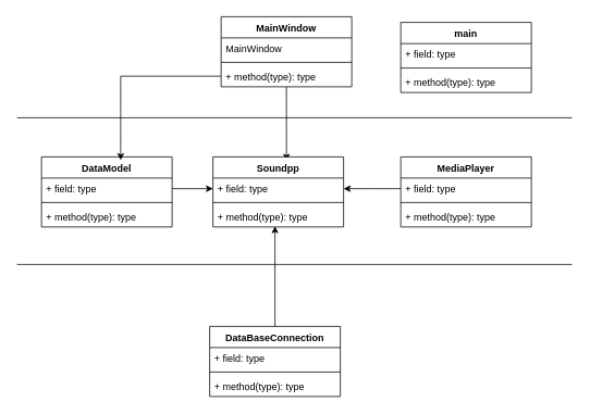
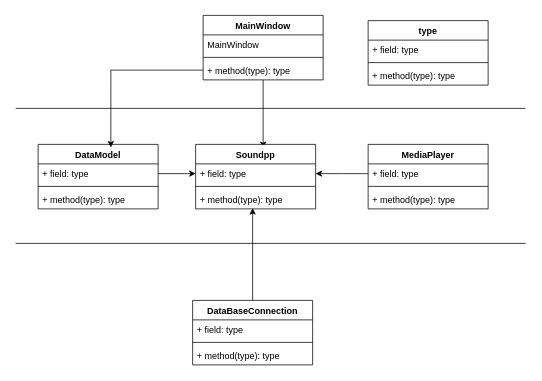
  <mxCell id="0" />
  <mxCell id="1" parent="0" />
  <mxCell id="2" style="edgeStyle=orthogonalEdgeStyle;rounded=0;orthogonalLoop=1;jettySize=auto;html=1;entryX=0.563;entryY=0.058;entryDx=0;entryDy=0;entryPerimeter=0;" edge="1" parent="1" source="3" target="12"><mxGeometry relative="1" as="geometry" /></mxCell>
  <mxCell id="3" value="MainWindow" style="swimlane;fontStyle=1;align=center;verticalAlign=top;childLayout=stackLayout;horizontal=1;startSize=26;horizontalStack=0;resizeParent=1;resizeParentMax=0;resizeLast=0;collapsible=1;marginBottom=0;" vertex="1" parent="1"><mxGeometry x="270" y="20" width="160" height="86" as="geometry" /></mxCell>
  <mxCell id="4" value="MainWindow&#10;" style="text;strokeColor=none;fillColor=none;align=left;verticalAlign=top;spacingLeft=4;spacingRight=4;overflow=hidden;rotatable=0;points=[[0,0.5],[1,0.5]];portConstraint=eastwest;" vertex="1" parent="3"><mxGeometry y="26" width="160" height="26" as="geometry" /></mxCell>
  <mxCell id="5" value="" style="line;strokeWidth=1;fillColor=none;align=left;verticalAlign=middle;spacingTop=-1;spacingLeft=3;spacingRight=3;rotatable=0;labelPosition=right;points=[];portConstraint=eastwest;" vertex="1" parent="3"><mxGeometry y="52" width="160" height="8" as="geometry" /></mxCell>
  <mxCell id="6" value="+ method(type): type" style="text;strokeColor=none;fillColor=none;align=left;verticalAlign=top;spacingLeft=4;spacingRight=4;overflow=hidden;rotatable=0;points=[[0,0.5],[1,0.5]];portConstraint=eastwest;" vertex="1" parent="3"><mxGeometry y="60" width="160" height="26" as="geometry" /></mxCell>
  <mxCell id="7" value="DataModel" style="swimlane;fontStyle=1;align=center;verticalAlign=top;childLayout=stackLayout;horizontal=1;startSize=26;horizontalStack=0;resizeParent=1;resizeParentMax=0;resizeLast=0;collapsible=1;marginBottom=0;" vertex="1" parent="1"><mxGeometry x="50" y="192" width="160" height="86" as="geometry" /></mxCell>
  <mxCell id="8" value="+ field: type" style="text;strokeColor=none;fillColor=none;align=left;verticalAlign=top;spacingLeft=4;spacingRight=4;overflow=hidden;rotatable=0;points=[[0,0.5],[1,0.5]];portConstraint=eastwest;" vertex="1" parent="7"><mxGeometry y="26" width="160" height="26" as="geometry" /></mxCell>
  <mxCell id="9" value="" style="line;strokeWidth=1;fillColor=none;align=left;verticalAlign=middle;spacingTop=-1;spacingLeft=3;spacingRight=3;rotatable=0;labelPosition=right;points=[];portConstraint=eastwest;" vertex="1" parent="7"><mxGeometry y="52" width="160" height="8" as="geometry" /></mxCell>
  <mxCell id="10" value="+ method(type): type" style="text;strokeColor=none;fillColor=none;align=left;verticalAlign=top;spacingLeft=4;spacingRight=4;overflow=hidden;rotatable=0;points=[[0,0.5],[1,0.5]];portConstraint=eastwest;" vertex="1" parent="7"><mxGeometry y="60" width="160" height="26" as="geometry" /></mxCell>
  <mxCell id="11" value="" style="line;strokeWidth=1;fillColor=none;align=left;verticalAlign=middle;spacingTop=-1;spacingLeft=3;spacingRight=3;rotatable=0;labelPosition=right;points=[];portConstraint=eastwest;" vertex="1" parent="1"><mxGeometry x="20" y="140" width="680" height="8" as="geometry" /></mxCell>
  <mxCell id="12" value="Soundpp&#10;" style="swimlane;fontStyle=1;align=center;verticalAlign=top;childLayout=stackLayout;horizontal=1;startSize=26;horizontalStack=0;resizeParent=1;resizeParentMax=0;resizeLast=0;collapsible=1;marginBottom=0;" vertex="1" parent="1"><mxGeometry x="260" y="192" width="160" height="86" as="geometry" /></mxCell>
  <mxCell id="13" value="+ field: type" style="text;strokeColor=none;fillColor=none;align=left;verticalAlign=top;spacingLeft=4;spacingRight=4;overflow=hidden;rotatable=0;points=[[0,0.5],[1,0.5]];portConstraint=eastwest;" vertex="1" parent="12"><mxGeometry y="26" width="160" height="26" as="geometry" /></mxCell>
  <mxCell id="14" value="" style="line;strokeWidth=1;fillColor=none;align=left;verticalAlign=middle;spacingTop=-1;spacingLeft=3;spacingRight=3;rotatable=0;labelPosition=right;points=[];portConstraint=eastwest;" vertex="1" parent="12"><mxGeometry y="52" width="160" height="8" as="geometry" /></mxCell>
  <mxCell id="15" value="+ method(type): type" style="text;strokeColor=none;fillColor=none;align=left;verticalAlign=top;spacingLeft=4;spacingRight=4;overflow=hidden;rotatable=0;points=[[0,0.5],[1,0.5]];portConstraint=eastwest;" vertex="1" parent="12"><mxGeometry y="60" width="160" height="26" as="geometry" /></mxCell>
  <mxCell id="16" style="edgeStyle=orthogonalEdgeStyle;rounded=0;orthogonalLoop=1;jettySize=auto;html=1;exitX=0.5;exitY=0;exitDx=0;exitDy=0;entryX=0.475;entryY=0.962;entryDx=0;entryDy=0;entryPerimeter=0;" edge="1" parent="1" source="17" target="15"><mxGeometry relative="1" as="geometry" /></mxCell>
  <mxCell id="17" value="DataBaseConnection&#10;" style="swimlane;fontStyle=1;align=center;verticalAlign=top;childLayout=stackLayout;horizontal=1;startSize=26;horizontalStack=0;resizeParent=1;resizeParentMax=0;resizeLast=0;collapsible=1;marginBottom=0;" vertex="1" parent="1"><mxGeometry x="256" y="400" width="160" height="86" as="geometry" /></mxCell>
  <mxCell id="18" value="+ field: type" style="text;strokeColor=none;fillColor=none;align=left;verticalAlign=top;spacingLeft=4;spacingRight=4;overflow=hidden;rotatable=0;points=[[0,0.5],[1,0.5]];portConstraint=eastwest;" vertex="1" parent="17"><mxGeometry y="26" width="160" height="26" as="geometry" /></mxCell>
  <mxCell id="19" value="" style="line;strokeWidth=1;fillColor=none;align=left;verticalAlign=middle;spacingTop=-1;spacingLeft=3;spacingRight=3;rotatable=0;labelPosition=right;points=[];portConstraint=eastwest;" vertex="1" parent="17"><mxGeometry y="52" width="160" height="8" as="geometry" /></mxCell>
  <mxCell id="20" value="+ method(type): type" style="text;strokeColor=none;fillColor=none;align=left;verticalAlign=top;spacingLeft=4;spacingRight=4;overflow=hidden;rotatable=0;points=[[0,0.5],[1,0.5]];portConstraint=eastwest;" vertex="1" parent="17"><mxGeometry y="60" width="160" height="26" as="geometry" /></mxCell>
  <mxCell id="21" value="MediaPlayer&#10;" style="swimlane;fontStyle=1;align=center;verticalAlign=top;childLayout=stackLayout;horizontal=1;startSize=26;horizontalStack=0;resizeParent=1;resizeParentMax=0;resizeLast=0;collapsible=1;marginBottom=0;" vertex="1" parent="1"><mxGeometry x="490" y="192" width="160" height="86" as="geometry" /></mxCell>
  <mxCell id="22" value="+ field: type" style="text;strokeColor=none;fillColor=none;align=left;verticalAlign=top;spacingLeft=4;spacingRight=4;overflow=hidden;rotatable=0;points=[[0,0.5],[1,0.5]];portConstraint=eastwest;" vertex="1" parent="21"><mxGeometry y="26" width="160" height="26" as="geometry" /></mxCell>
  <mxCell id="23" value="" style="line;strokeWidth=1;fillColor=none;align=left;verticalAlign=middle;spacingTop=-1;spacingLeft=3;spacingRight=3;rotatable=0;labelPosition=right;points=[];portConstraint=eastwest;" vertex="1" parent="21"><mxGeometry y="52" width="160" height="8" as="geometry" /></mxCell>
  <mxCell id="24" value="+ method(type): type" style="text;strokeColor=none;fillColor=none;align=left;verticalAlign=top;spacingLeft=4;spacingRight=4;overflow=hidden;rotatable=0;points=[[0,0.5],[1,0.5]];portConstraint=eastwest;" vertex="1" parent="21"><mxGeometry y="60" width="160" height="26" as="geometry" /></mxCell>
  <mxCell id="25" style="edgeStyle=orthogonalEdgeStyle;rounded=0;orthogonalLoop=1;jettySize=auto;html=1;exitX=0;exitY=0.5;exitDx=0;exitDy=0;" edge="1" parent="1" source="22"><mxGeometry relative="1" as="geometry"><mxPoint x="420" y="231" as="targetPoint" /></mxGeometry></mxCell>
  <mxCell id="26" style="edgeStyle=orthogonalEdgeStyle;rounded=0;orthogonalLoop=1;jettySize=auto;html=1;exitX=1;exitY=0.5;exitDx=0;exitDy=0;" edge="1" parent="1" source="8" target="13"><mxGeometry relative="1" as="geometry" /></mxCell>
  <mxCell id="27" style="edgeStyle=orthogonalEdgeStyle;rounded=0;orthogonalLoop=1;jettySize=auto;html=1;exitX=0;exitY=0.5;exitDx=0;exitDy=0;entryX=0.606;entryY=0.047;entryDx=0;entryDy=0;entryPerimeter=0;" edge="1" parent="1" source="6" target="7"><mxGeometry relative="1" as="geometry" /></mxCell>
- <mxCell id="28" value="main" style="swimlane;fontStyle=1;align=center;verticalAlign=top;childLayout=stackLayout;horizontal=1;startSize=26;horizontalStack=0;resizeParent=1;resizeParentMax=0;resizeLast=0;collapsible=1;marginBottom=0;" vertex="1" parent="1"><mxGeometry x="490" y="27" width="160" height="86" as="geometry" /></mxCell>
+ <mxCell id="28" value="type" style="swimlane;fontStyle=1;align=center;verticalAlign=top;childLayout=stackLayout;horizontal=1;startSize=26;horizontalStack=0;resizeParent=1;resizeParentMax=0;resizeLast=0;collapsible=1;marginBottom=0;" vertex="1" parent="1"><mxGeometry x="490" y="27" width="160" height="86" as="geometry" /></mxCell>
  <mxCell id="29" value="+ field: type" style="text;strokeColor=none;fillColor=none;align=left;verticalAlign=top;spacingLeft=4;spacingRight=4;overflow=hidden;rotatable=0;points=[[0,0.5],[1,0.5]];portConstraint=eastwest;" vertex="1" parent="28"><mxGeometry y="26" width="160" height="26" as="geometry" /></mxCell>
  <mxCell id="30" value="" style="line;strokeWidth=1;fillColor=none;align=left;verticalAlign=middle;spacingTop=-1;spacingLeft=3;spacingRight=3;rotatable=0;labelPosition=right;points=[];portConstraint=eastwest;" vertex="1" parent="28"><mxGeometry y="52" width="160" height="8" as="geometry" /></mxCell>
  <mxCell id="31" value="+ method(type): type" style="text;strokeColor=none;fillColor=none;align=left;verticalAlign=top;spacingLeft=4;spacingRight=4;overflow=hidden;rotatable=0;points=[[0,0.5],[1,0.5]];portConstraint=eastwest;" vertex="1" parent="28"><mxGeometry y="60" width="160" height="26" as="geometry" /></mxCell>
  <mxCell id="32" value="" style="line;strokeWidth=1;fillColor=none;align=left;verticalAlign=middle;spacingTop=-1;spacingLeft=3;spacingRight=3;rotatable=0;labelPosition=right;points=[];portConstraint=eastwest;" vertex="1" parent="1"><mxGeometry x="20" y="320" width="680" height="8" as="geometry" /></mxCell>
